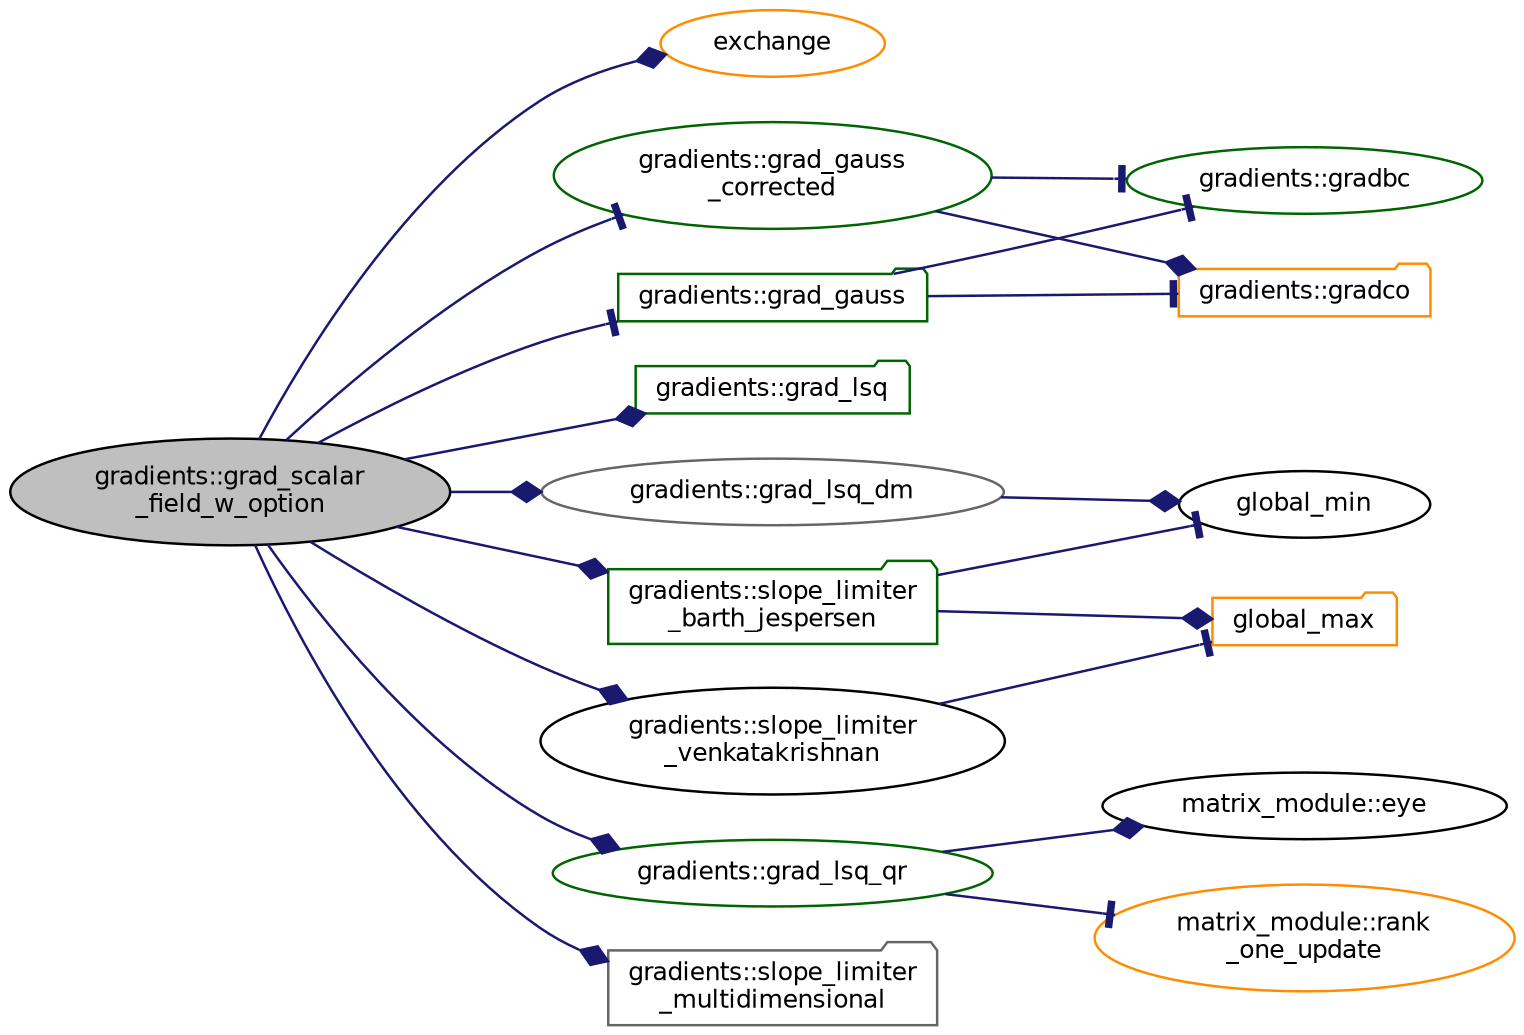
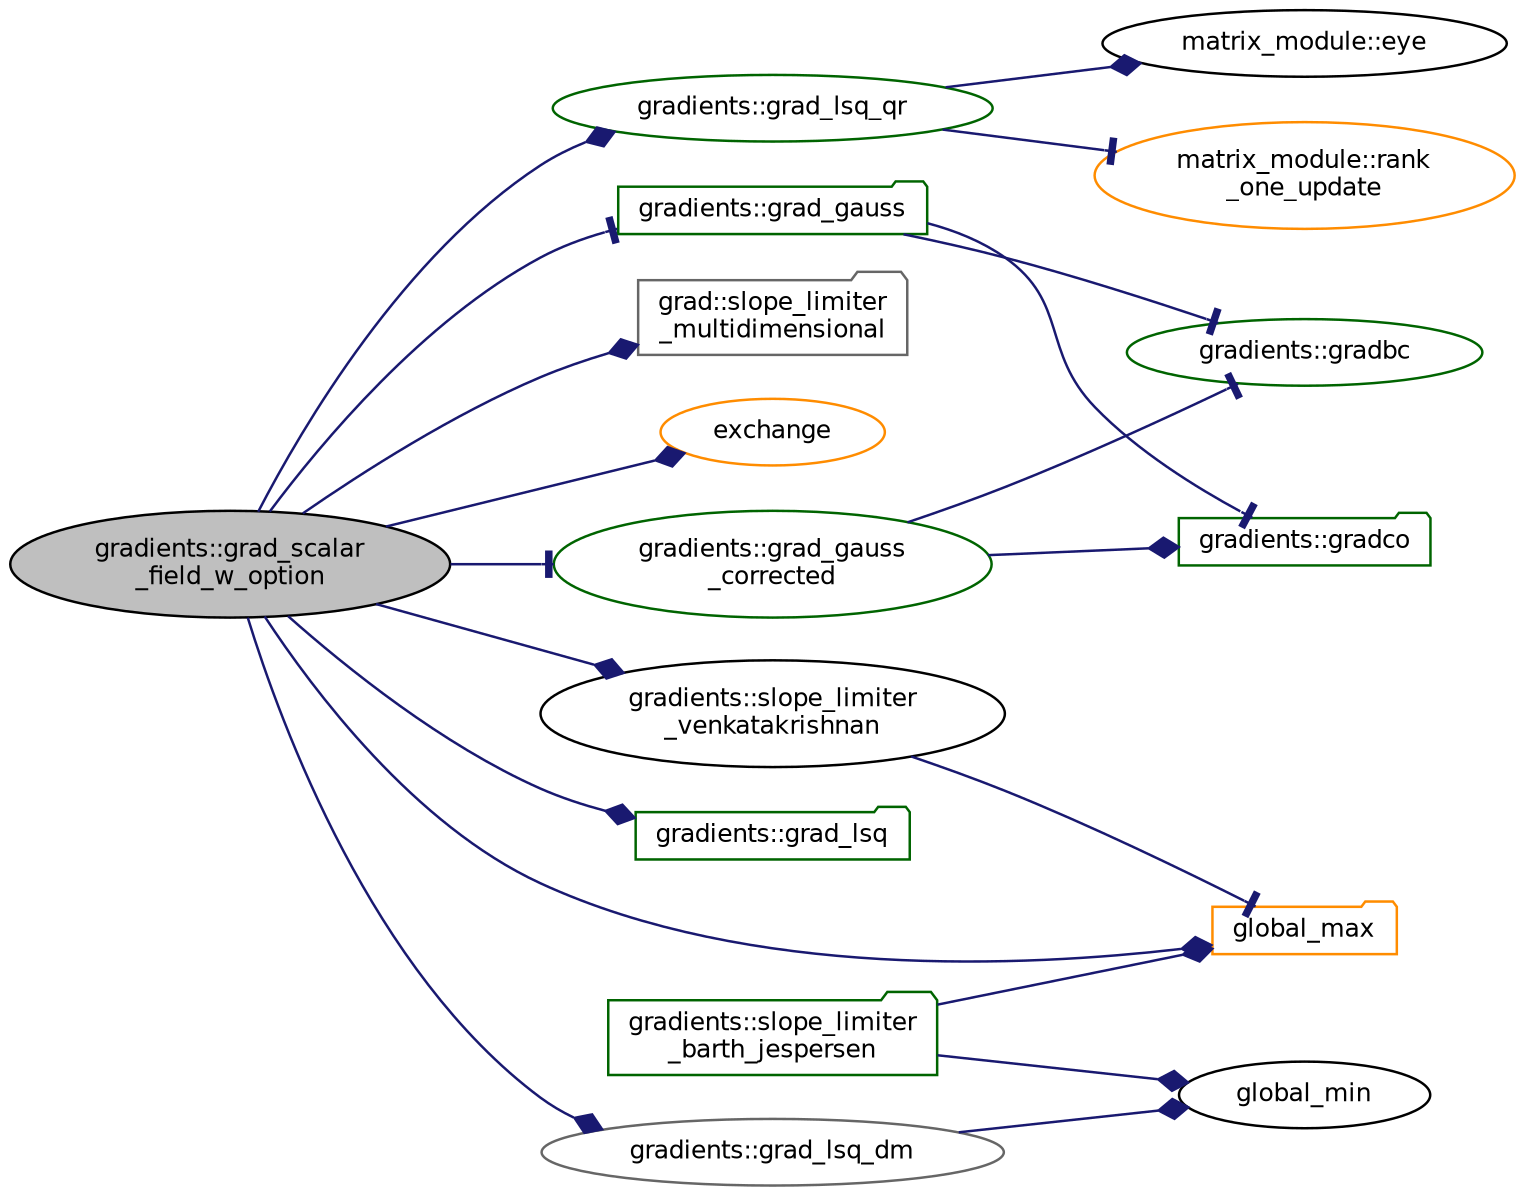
  digraph {
    rankdir=LR
    node [color=darkgreen fillcolor=white fontname=Helvetica fontsize=10 shape=ellipse style=filled]
    edge [arrowhead=diamond color=midnightblue fontname=Helvetica fontsize=10 labelfontname=Helvetica labelfontsize=10 style=solid]
    n1 [color=black fillcolor=grey75 fontcolor=black height=0.2 label="gradients::grad_scalar\l_field_w_option" width=0.4]
    n2 [color=darkorange height=0.2 label=exchange width=0.4]
    n3 [height=0.2 label="gradients::grad_gauss" shape=folder width=0.4]
    n4 [height=0.2 label="gradients::grad_gauss\l_corrected" width=0.4]
    n5 [height=0.2 label="gradients::grad_lsq" shape=folder width=0.4]
    n6 [color=gray40 height=0.2 label="gradients::grad_lsq_dm" width=0.4]
    n7 [height=0.2 label="gradients::grad_lsq_qr" width=0.4]
    n8 [height=0.2 label="gradients::slope_limiter\l_barth_jespersen" shape=folder width=0.4]
-   n9 [color=gray40 height=0.2 label="gradients::slope_limiter\l_multidimensional" shape=folder width=0.4]
+   n9 [color=gray40 height=0.2 label="grad::slope_limiter\l_multidimensional" shape=folder width=0.4]
    n10 [color=black height=0.2 label="gradients::slope_limiter\l_venkatakrishnan" width=0.4]
    n11 [height=0.2 label="gradients::gradbc" width=0.4]
-   n12 [color=darkorange height=0.2 label="gradients::gradco" shape=folder width=0.4]
+   n12 [height=0.2 label="gradients::gradco" shape=folder width=0.4]
    n13 [color=black height=0.2 label=global_min width=0.4]
    n14 [color=black height=0.2 label="matrix_module::eye" width=0.4]
    n15 [color=darkorange height=0.2 label="matrix_module::rank\l_one_update" width=0.4]
    n16 [color=darkorange height=0.2 label=global_max shape=folder width=0.4]
    n1 -> n2
    n1 -> n3 [arrowhead=tee]
    n1 -> n4 [arrowhead=tee]
    n1 -> n5
    n1 -> n6
    n1 -> n7
-   n1 -> n8
+   n1 -> n16
    n1 -> n9
    n1 -> n10
    n3 -> n11 [arrowhead=tee]
    n3 -> n12 [arrowhead=tee]
    n4 -> n11 [arrowhead=tee]
    n4 -> n12
    n6 -> n13
    n7 -> n14
    n7 -> n15 [arrowhead=tee]
-   n8 -> n13 [arrowhead=tee]
+   n8 -> n13
    n8 -> n16
    n10 -> n16 [arrowhead=tee]
  }
